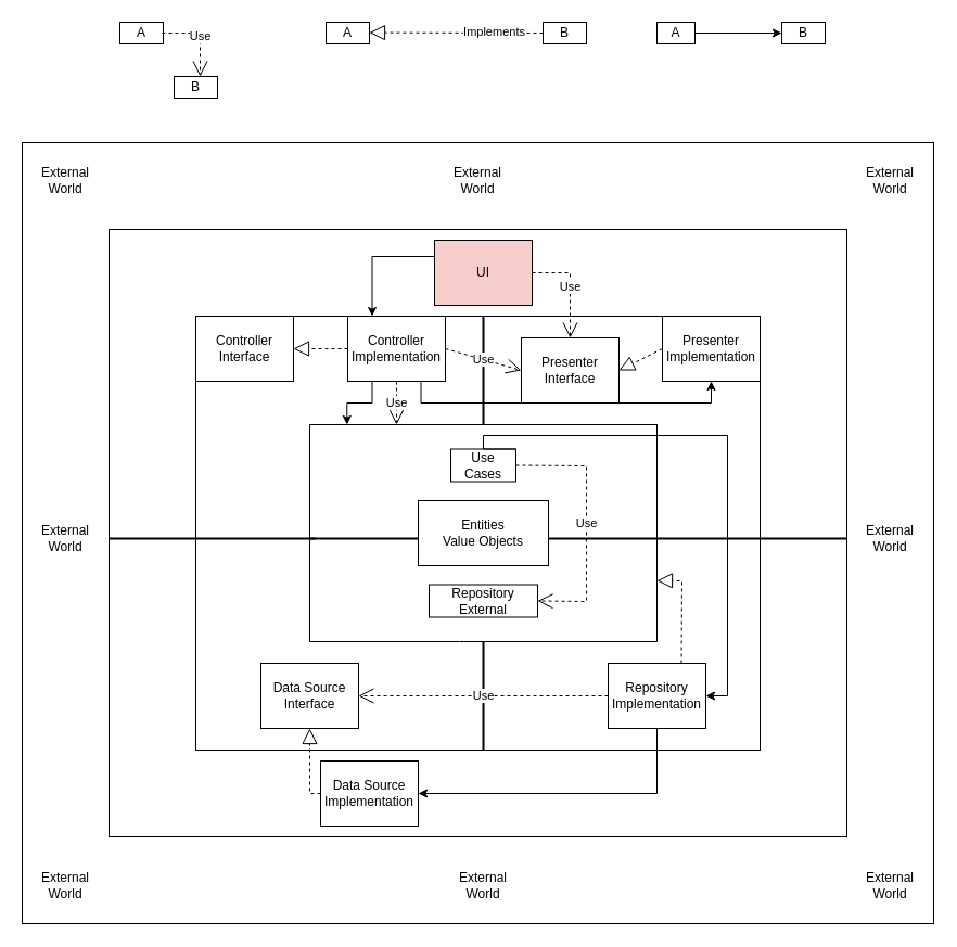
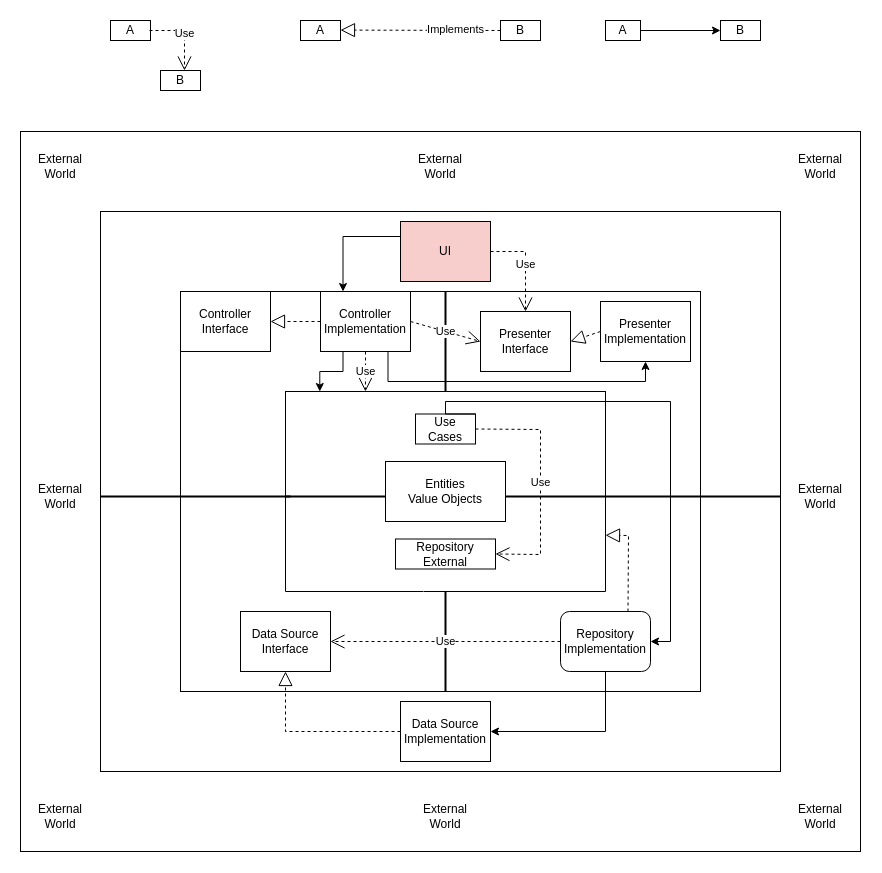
  <mxCell id="0" />
  <mxCell id="1" parent="0" />
  <mxCell id="2" value="" style="rounded=0;whiteSpace=wrap;html=1;strokeWidth=1;" vertex="1" parent="1"><mxGeometry y="131" width="840" height="720" as="geometry" x="20" /></mxCell>
  <mxCell id="3" value="" style="rounded=0;whiteSpace=wrap;html=1;strokeWidth=1;" vertex="1" parent="1"><mxGeometry x="100" y="211" width="680" height="560" as="geometry" /></mxCell>
  <mxCell id="4" value="" style="rounded=0;whiteSpace=wrap;html=1;strokeWidth=1;" vertex="1" parent="1"><mxGeometry x="180" y="291" width="520" height="400" as="geometry" /></mxCell>
  <mxCell id="5" value="" style="group" vertex="1" connectable="0" parent="1"><mxGeometry x="285" y="391" width="320" height="210" as="geometry" /></mxCell>
  <mxCell id="6" value="" style="shape=partialRectangle;whiteSpace=wrap;html=1;bottom=0;right=0;fillColor=none;" vertex="1" parent="5"><mxGeometry width="137.143" height="75" as="geometry" /></mxCell>
  <mxCell id="7" value="" style="shape=partialRectangle;whiteSpace=wrap;html=1;top=0;left=0;fillColor=none;" vertex="1" parent="5"><mxGeometry x="182.857" y="125" width="137.143" height="75" as="geometry" /></mxCell>
  <mxCell id="8" value="" style="shape=partialRectangle;whiteSpace=wrap;html=1;bottom=0;right=0;fillColor=none;flipH=1;" vertex="1" parent="5"><mxGeometry x="182.857" width="137.143" height="75" as="geometry" /></mxCell>
  <mxCell id="9" value="" style="shape=partialRectangle;whiteSpace=wrap;html=1;top=0;left=0;fillColor=none;flipH=1;" vertex="1" parent="5"><mxGeometry y="125" width="137.143" height="75" as="geometry" /></mxCell>
  <mxCell id="10" value="" style="shape=partialRectangle;whiteSpace=wrap;html=1;top=0;bottom=0;fillColor=none;" vertex="1" parent="5"><mxGeometry y="62.5" width="320" height="75" as="geometry" /></mxCell>
  <mxCell id="11" value="Entities&lt;br&gt;Value Objects" style="rounded=0;whiteSpace=wrap;html=1;" vertex="1" parent="5"><mxGeometry x="100" y="70" width="120" height="60" as="geometry" /></mxCell>
  <mxCell id="12" value="" style="line;strokeWidth=2;html=1;" vertex="1" parent="5"><mxGeometry y="100" width="100" height="10" as="geometry" /></mxCell>
  <mxCell id="13" value="" style="line;strokeWidth=2;html=1;" vertex="1" parent="5"><mxGeometry x="220" y="100" width="100" height="10" as="geometry" /></mxCell>
  <mxCell id="14" value="Use Cases" style="text;html=1;align=center;verticalAlign=middle;whiteSpace=wrap;rounded=0;strokeColor=default;" vertex="1" parent="5"><mxGeometry x="130" y="22.5" width="60" height="30" as="geometry" /></mxCell>
  <mxCell id="15" value="Repository External" style="text;html=1;strokeColor=default;fillColor=none;align=center;verticalAlign=middle;whiteSpace=wrap;rounded=0;" vertex="1" parent="5"><mxGeometry x="110" y="147.5" width="100" height="30" as="geometry" /></mxCell>
  <mxCell id="16" value="" style="line;strokeWidth=1;html=1;perimeter=backbonePerimeter;points=[];outlineConnect=0;" vertex="1" parent="5"><mxGeometry x="138" y="190" width="50" height="20" as="geometry" /></mxCell>
  <mxCell id="17" value="Use" style="endArrow=open;endSize=12;dashed=1;html=1;rounded=0;exitX=1;exitY=0.5;exitDx=0;exitDy=0;entryX=1;entryY=0.5;entryDx=0;entryDy=0;" edge="1" parent="5" source="14" target="15"><mxGeometry width="160" relative="1" as="geometry"><mxPoint x="135" y="-60" as="sourcePoint" /><mxPoint x="205" y="-60" as="targetPoint" /><Array as="points"><mxPoint x="255" y="38" /><mxPoint x="255" y="163" /></Array></mxGeometry></mxCell>
  <mxCell id="18" value="" style="line;strokeWidth=1;html=1;perimeter=backbonePerimeter;points=[];outlineConnect=0;" vertex="1" parent="1"><mxGeometry x="420" y="381" width="50" height="20" as="geometry" /></mxCell>
  <mxCell id="19" value="" style="line;strokeWidth=2;html=1;" vertex="1" parent="1"><mxGeometry x="180" y="491" width="110" height="10" as="geometry" /></mxCell>
  <mxCell id="20" value="" style="line;strokeWidth=2;html=1;" vertex="1" parent="1"><mxGeometry x="605" y="491" width="95" height="10" as="geometry" /></mxCell>
  <mxCell id="21" value="" style="line;strokeWidth=2;html=1;direction=south;" vertex="1" parent="1"><mxGeometry x="440" y="291" width="10" height="100" as="geometry" /></mxCell>
  <mxCell id="22" value="Controller Interface" style="rounded=0;whiteSpace=wrap;html=1;strokeWidth=1;" vertex="1" parent="1"><mxGeometry x="180" y="291" width="90" height="60" as="geometry" /></mxCell>
  <mxCell id="23" style="edgeStyle=orthogonalEdgeStyle;rounded=0;orthogonalLoop=1;jettySize=auto;html=1;exitX=0.25;exitY=1;exitDx=0;exitDy=0;entryX=0.25;entryY=0;entryDx=0;entryDy=0;" edge="1" parent="1" source="25" target="6"><mxGeometry relative="1" as="geometry" /></mxCell>
  <mxCell id="24" style="edgeStyle=orthogonalEdgeStyle;rounded=0;orthogonalLoop=1;jettySize=auto;html=1;exitX=0.75;exitY=1;exitDx=0;exitDy=0;entryX=0.5;entryY=1;entryDx=0;entryDy=0;" edge="1" parent="1" source="25" target="27"><mxGeometry relative="1" as="geometry" /></mxCell>
  <mxCell id="25" value="Controller Implementation" style="rounded=0;whiteSpace=wrap;html=1;strokeWidth=1;" vertex="1" parent="1"><mxGeometry x="320" y="291" width="90" height="60" as="geometry" /></mxCell>
  <mxCell id="26" value="Presenter Interface" style="rounded=0;whiteSpace=wrap;html=1;strokeWidth=1;" vertex="1" parent="1"><mxGeometry x="480" y="311" width="90" height="60" as="geometry" /></mxCell>
- <mxCell id="27" value="Presenter Implementation" style="rounded=0;whiteSpace=wrap;html=1;strokeWidth=1;" vertex="1" parent="1"><mxGeometry x="610" y="291" width="90" height="60" as="geometry" /></mxCell>
+ <mxCell id="27" value="Presenter Implementation" style="rounded=0;whiteSpace=wrap;html=1;strokeWidth=1;" vertex="1" parent="1"><mxGeometry x="600" y="301" width="90" height="60" as="geometry" /></mxCell>
  <mxCell id="28" value="" style="endArrow=block;dashed=1;endFill=0;endSize=12;html=1;rounded=0;exitX=0;exitY=0.5;exitDx=0;exitDy=0;entryX=1;entryY=0.5;entryDx=0;entryDy=0;" edge="1" parent="1" source="27" target="26"><mxGeometry width="160" relative="1" as="geometry"><mxPoint x="610" y="309" as="sourcePoint" /><mxPoint x="570" y="309" as="targetPoint" /></mxGeometry></mxCell>
  <mxCell id="29" value="" style="endArrow=block;dashed=1;endFill=0;endSize=12;html=1;rounded=0;exitX=0;exitY=0.5;exitDx=0;exitDy=0;entryX=1;entryY=0.5;entryDx=0;entryDy=0;" edge="1" parent="1" source="25" target="22"><mxGeometry width="160" relative="1" as="geometry"><mxPoint x="580" y="367" as="sourcePoint" /><mxPoint x="620" y="367" as="targetPoint" /></mxGeometry></mxCell>
  <mxCell id="30" value="Use" style="endArrow=open;endSize=12;dashed=1;html=1;rounded=0;exitX=1;exitY=0.5;exitDx=0;exitDy=0;entryX=0;entryY=0.5;entryDx=0;entryDy=0;" edge="1" parent="1" source="25" target="26"><mxGeometry width="160" relative="1" as="geometry"><mxPoint x="770" y="511" as="sourcePoint" /><mxPoint x="930" y="511" as="targetPoint" /></mxGeometry></mxCell>
  <mxCell id="31" value="Use" style="endArrow=open;endSize=12;dashed=1;html=1;rounded=0;exitX=0.5;exitY=1;exitDx=0;exitDy=0;entryX=0.583;entryY=0;entryDx=0;entryDy=0;entryPerimeter=0;" edge="1" parent="1" source="25" target="6"><mxGeometry width="160" relative="1" as="geometry"><mxPoint x="420" y="331" as="sourcePoint" /><mxPoint x="490" y="331" as="targetPoint" /></mxGeometry></mxCell>
  <mxCell id="32" value="" style="line;strokeWidth=2;html=1;direction=south;" vertex="1" parent="1"><mxGeometry x="440" y="591" width="10" height="100" as="geometry" /></mxCell>
  <mxCell id="33" value="" style="endArrow=block;dashed=1;endFill=0;endSize=12;html=1;rounded=0;exitX=0.75;exitY=0;exitDx=0;exitDy=0;entryX=1;entryY=0.25;entryDx=0;entryDy=0;" edge="1" parent="1" source="35" target="7"><mxGeometry width="160" relative="1" as="geometry"><mxPoint x="640" y="626" as="sourcePoint" /><mxPoint x="580" y="331" as="targetPoint" /><Array as="points"><mxPoint x="628" y="535" /></Array></mxGeometry></mxCell>
  <mxCell id="34" style="edgeStyle=orthogonalEdgeStyle;rounded=0;orthogonalLoop=1;jettySize=auto;html=1;exitX=0.5;exitY=1;exitDx=0;exitDy=0;entryX=1;entryY=0.5;entryDx=0;entryDy=0;" edge="1" parent="1" source="35" target="42"><mxGeometry relative="1" as="geometry" /></mxCell>
- <mxCell id="35" value="Repository Implementation" style="rounded=0;whiteSpace=wrap;html=1;strokeWidth=1;" vertex="1" parent="1"><mxGeometry x="560" y="611" width="90" height="60" as="geometry" /></mxCell>
+ <mxCell id="35" value="Repository Implementation" style="whiteSpace=wrap;html=1;strokeWidth=1;rounded=1;" vertex="1" parent="1"><mxGeometry x="560" y="611" width="90" height="60" as="geometry" /></mxCell>
  <mxCell id="36" value="Data Source Interface" style="rounded=0;whiteSpace=wrap;html=1;strokeWidth=1;" vertex="1" parent="1"><mxGeometry x="240" y="611" width="90" height="60" as="geometry" /></mxCell>
  <mxCell id="37" value="Use" style="endArrow=open;endSize=12;dashed=1;html=1;rounded=0;exitX=0;exitY=0.5;exitDx=0;exitDy=0;entryX=1;entryY=0.5;entryDx=0;entryDy=0;" edge="1" parent="1" source="35" target="36"><mxGeometry width="160" relative="1" as="geometry"><mxPoint x="420" y="331" as="sourcePoint" /><mxPoint x="490" y="331" as="targetPoint" /></mxGeometry></mxCell>
  <mxCell id="38" value="" style="line;strokeWidth=2;html=1;" vertex="1" parent="1"><mxGeometry x="100" y="491" width="80" height="10" as="geometry" /></mxCell>
  <mxCell id="39" value="" style="line;strokeWidth=2;html=1;" vertex="1" parent="1"><mxGeometry x="700" y="491" width="80" height="10" as="geometry" /></mxCell>
  <mxCell id="40" style="edgeStyle=orthogonalEdgeStyle;rounded=0;orthogonalLoop=1;jettySize=auto;html=1;exitX=0;exitY=0.25;exitDx=0;exitDy=0;entryX=0.25;entryY=0;entryDx=0;entryDy=0;" edge="1" parent="1" source="41" target="25"><mxGeometry relative="1" as="geometry" /></mxCell>
  <mxCell id="41" value="UI" style="rounded=0;whiteSpace=wrap;html=1;strokeWidth=1;fillColor=#f8cecc;" vertex="1" parent="1"><mxGeometry x="400" y="221" width="90" height="60" as="geometry" /></mxCell>
- <mxCell id="42" value="Data Source Implementation" style="rounded=0;whiteSpace=wrap;html=1;strokeWidth=1;" vertex="1" parent="1"><mxGeometry x="295" y="701" width="90" height="60" as="geometry" /></mxCell>
+ <mxCell id="42" value="Data Source Implementation" style="rounded=0;whiteSpace=wrap;html=1;strokeWidth=1;" vertex="1" parent="1"><mxGeometry x="400" y="701" width="90" height="60" as="geometry" /></mxCell>
  <mxCell id="43" value="" style="endArrow=block;dashed=1;endFill=0;endSize=12;html=1;rounded=0;exitX=0;exitY=0.5;exitDx=0;exitDy=0;entryX=0.5;entryY=1;entryDx=0;entryDy=0;" edge="1" parent="1" source="42" target="36"><mxGeometry width="160" relative="1" as="geometry"><mxPoint x="312.5" y="777.25" as="sourcePoint" /><mxPoint x="290" y="701" as="targetPoint" /><Array as="points"><mxPoint x="285" y="731" /></Array></mxGeometry></mxCell>
  <mxCell id="44" value="Use" style="endArrow=open;endSize=12;dashed=1;html=1;rounded=0;exitX=1;exitY=0.5;exitDx=0;exitDy=0;entryX=0.5;entryY=0;entryDx=0;entryDy=0;" edge="1" parent="1" source="41" target="26"><mxGeometry width="160" relative="1" as="geometry"><mxPoint x="420" y="331" as="sourcePoint" /><mxPoint x="490" y="331" as="targetPoint" /><Array as="points"><mxPoint x="525" y="251" /></Array></mxGeometry></mxCell>
  <mxCell id="45" style="edgeStyle=orthogonalEdgeStyle;rounded=0;orthogonalLoop=1;jettySize=auto;html=1;exitX=1;exitY=0;exitDx=0;exitDy=0;entryX=1;entryY=0.5;entryDx=0;entryDy=0;" edge="1" parent="1" source="14" target="35"><mxGeometry relative="1" as="geometry"><Array as="points"><mxPoint x="445" y="414" /><mxPoint x="445" y="401" /><mxPoint x="670" y="401" /><mxPoint x="670" y="641" /></Array></mxGeometry></mxCell>
  <mxCell id="46" value="Use" style="endArrow=open;endSize=12;dashed=1;html=1;rounded=0;exitX=1;exitY=0.5;exitDx=0;exitDy=0;entryX=0.5;entryY=0;entryDx=0;entryDy=0;" edge="1" parent="1"><mxGeometry width="160" relative="1" as="geometry"><mxPoint x="149" y="30" as="sourcePoint" /><mxPoint x="184" y="70" as="targetPoint" /><Array as="points"><mxPoint x="184" y="30" /></Array></mxGeometry></mxCell>
  <mxCell id="47" value="A" style="rounded=0;whiteSpace=wrap;html=1;strokeColor=default;strokeWidth=1;fillColor=none;" vertex="1" parent="1"><mxGeometry x="110" y="20" width="40" height="20" as="geometry" /></mxCell>
  <mxCell id="48" value="B" style="rounded=0;whiteSpace=wrap;html=1;strokeColor=default;strokeWidth=1;fillColor=none;" vertex="1" parent="1"><mxGeometry x="160" y="70" width="40" height="20" as="geometry" /></mxCell>
  <mxCell id="49" value="" style="endArrow=block;dashed=1;endFill=0;endSize=12;html=1;rounded=0;entryX=1;entryY=0.5;entryDx=0;entryDy=0;" edge="1" parent="1"><mxGeometry width="160" relative="1" as="geometry"><mxPoint x="500" y="30" as="sourcePoint" /><mxPoint x="340" y="29.58" as="targetPoint" /></mxGeometry></mxCell>
  <mxCell id="50" value="Implements" style="edgeLabel;html=1;align=center;verticalAlign=middle;resizable=0;points=[];" vertex="1" connectable="0" parent="49"><mxGeometry x="-0.42" y="-1" relative="1" as="geometry"><mxPoint as="offset" /></mxGeometry></mxCell>
  <mxCell id="51" value="A" style="rounded=0;whiteSpace=wrap;html=1;strokeColor=default;strokeWidth=1;fillColor=none;" vertex="1" parent="1"><mxGeometry x="300" y="20" width="40" height="20" as="geometry" /></mxCell>
  <mxCell id="52" value="B" style="rounded=0;whiteSpace=wrap;html=1;strokeColor=default;strokeWidth=1;fillColor=none;" vertex="1" parent="1"><mxGeometry x="500" y="20" width="40" height="20" as="geometry" /></mxCell>
  <mxCell id="53" value="A" style="rounded=0;whiteSpace=wrap;html=1;strokeColor=default;strokeWidth=1;fillColor=none;" vertex="1" parent="1"><mxGeometry x="605" y="20" width="35" height="20" as="geometry" /></mxCell>
  <mxCell id="54" style="edgeStyle=orthogonalEdgeStyle;rounded=0;orthogonalLoop=1;jettySize=auto;html=1;exitX=1;exitY=0.5;exitDx=0;exitDy=0;entryX=0;entryY=0.5;entryDx=0;entryDy=0;" edge="1" parent="1" source="53" target="55"><mxGeometry relative="1" as="geometry" /></mxCell>
  <mxCell id="55" value="B" style="rounded=0;whiteSpace=wrap;html=1;strokeColor=default;strokeWidth=1;fillColor=none;" vertex="1" parent="1"><mxGeometry x="720" y="20" width="40" height="20" as="geometry" /></mxCell>
  <mxCell id="56" value="External World" style="text;html=1;strokeColor=none;fillColor=none;align=center;verticalAlign=middle;whiteSpace=wrap;rounded=0;labelBackgroundColor=default;" vertex="1" parent="1"><mxGeometry x="410" y="151" width="60" height="30" as="geometry" /></mxCell>
  <mxCell id="57" value="External World" style="text;html=1;strokeColor=none;fillColor=none;align=center;verticalAlign=middle;whiteSpace=wrap;rounded=0;labelBackgroundColor=default;" vertex="1" parent="1"><mxGeometry x="790" y="151" width="60" height="30" as="geometry" /></mxCell>
  <mxCell id="58" value="External World" style="text;html=1;strokeColor=none;fillColor=none;align=center;verticalAlign=middle;whiteSpace=wrap;rounded=0;labelBackgroundColor=default;" vertex="1" parent="1"><mxGeometry x="30" y="151" width="60" height="30" as="geometry" /></mxCell>
  <mxCell id="59" value="External World" style="text;html=1;strokeColor=none;fillColor=none;align=center;verticalAlign=middle;whiteSpace=wrap;rounded=0;labelBackgroundColor=default;" vertex="1" parent="1"><mxGeometry x="30" y="801" width="60" height="30" as="geometry" /></mxCell>
  <mxCell id="60" value="External World" style="text;html=1;strokeColor=none;fillColor=none;align=center;verticalAlign=middle;whiteSpace=wrap;rounded=0;labelBackgroundColor=default;" vertex="1" parent="1"><mxGeometry x="415" y="801" width="60" height="30" as="geometry" /></mxCell>
  <mxCell id="61" value="External World" style="text;html=1;strokeColor=none;fillColor=none;align=center;verticalAlign=middle;whiteSpace=wrap;rounded=0;labelBackgroundColor=default;direction=west;flipV=1;flipH=0;" vertex="1" parent="1"><mxGeometry x="790" y="801" width="60" height="30" as="geometry" /></mxCell>
  <mxCell id="62" value="External World" style="text;html=1;strokeColor=none;fillColor=none;align=center;verticalAlign=middle;whiteSpace=wrap;rounded=0;labelBackgroundColor=default;direction=west;flipV=1;flipH=0;" vertex="1" parent="1"><mxGeometry x="790" y="481" width="60" height="30" as="geometry" /></mxCell>
  <mxCell id="63" value="External World" style="text;html=1;strokeColor=none;fillColor=none;align=center;verticalAlign=middle;whiteSpace=wrap;rounded=0;labelBackgroundColor=default;direction=west;flipV=1;flipH=0;" vertex="1" parent="1"><mxGeometry x="30" y="481" width="60" height="30" as="geometry" /></mxCell>
